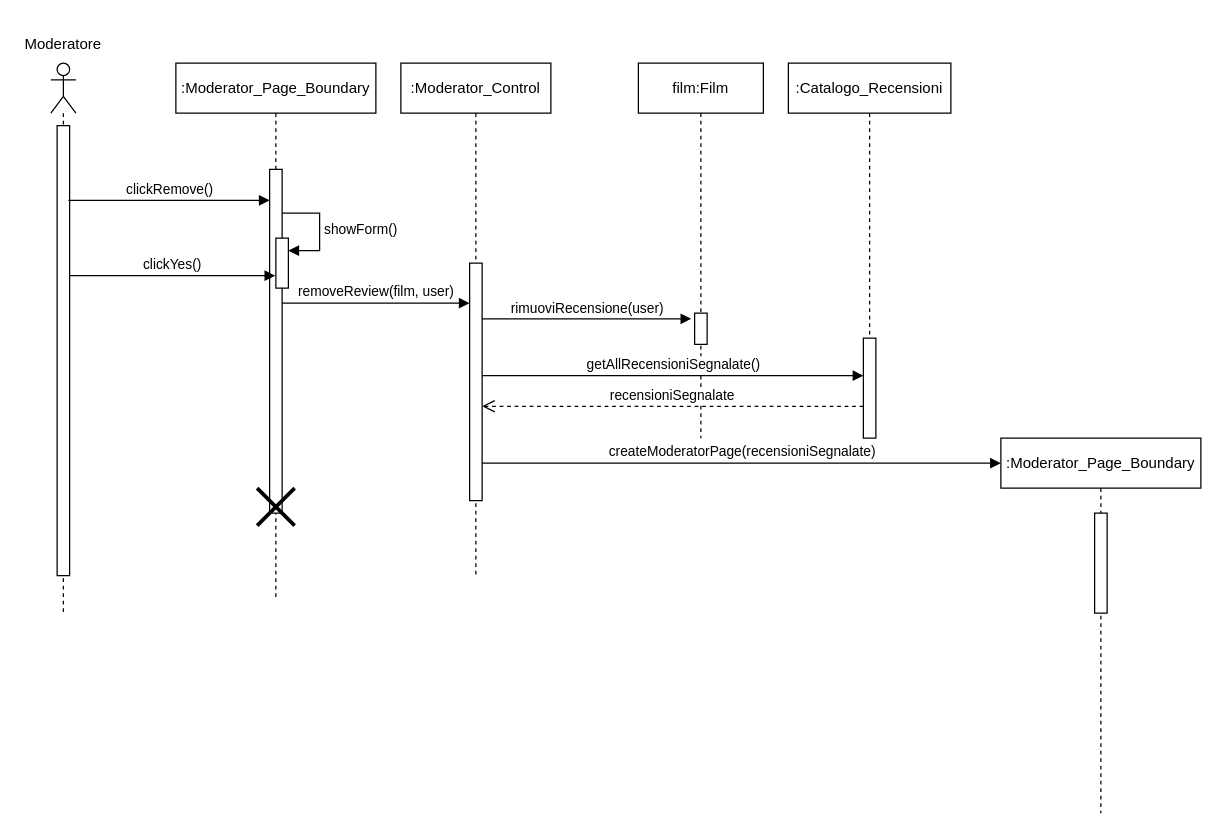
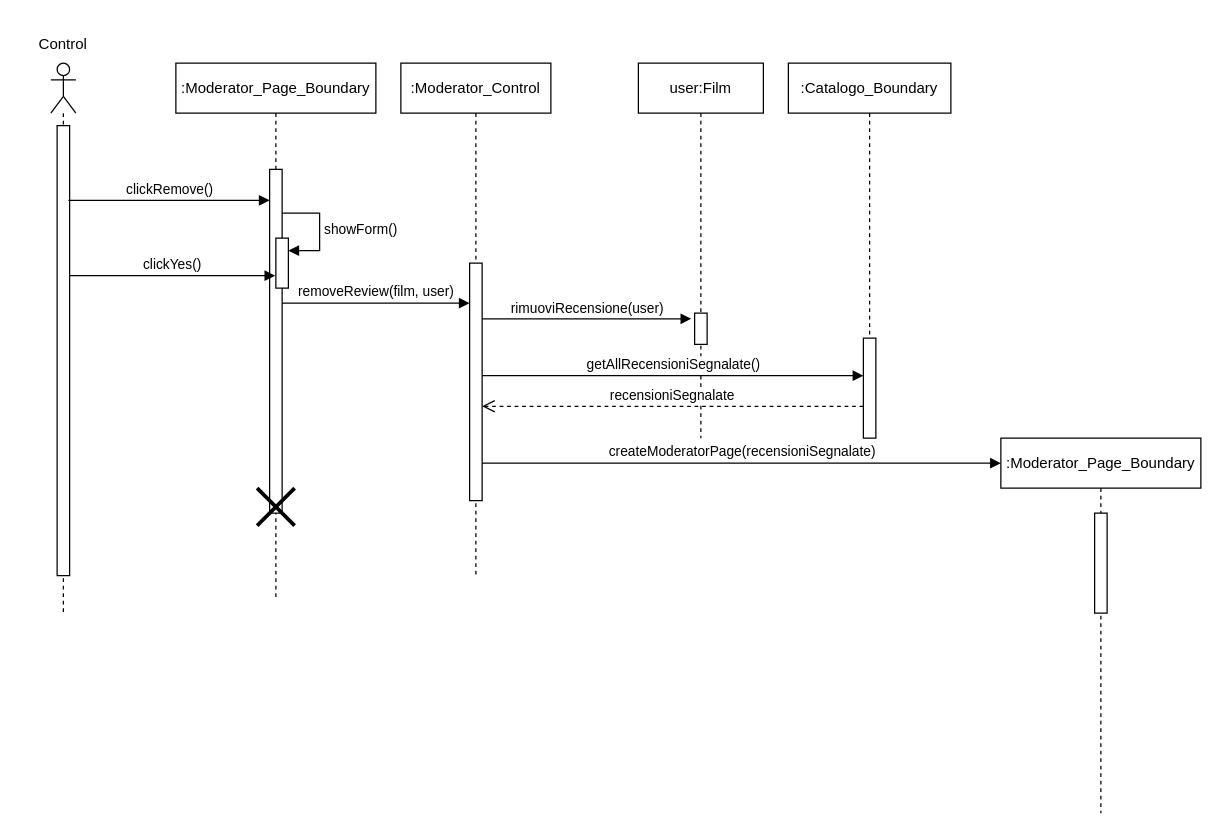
  <mxCell id="0" />
  <mxCell id="1" parent="0" />
  <mxCell id="2" value="" style="shape=umlLifeline;perimeter=lifelinePerimeter;whiteSpace=wrap;html=1;container=1;dropTarget=0;collapsible=0;recursiveResize=0;outlineConnect=0;portConstraint=eastwest;newEdgeStyle={&quot;curved&quot;:0,&quot;rounded&quot;:0};participant=umlActor;" parent="1" vertex="1"><mxGeometry x="40" y="50" width="20" height="440" as="geometry" /></mxCell>
  <mxCell id="3" value="" style="html=1;points=[[0,0,0,0,5],[0,1,0,0,-5],[1,0,0,0,5],[1,1,0,0,-5]];perimeter=orthogonalPerimeter;outlineConnect=0;targetShapes=umlLifeline;portConstraint=eastwest;newEdgeStyle={&quot;curved&quot;:0,&quot;rounded&quot;:0};" parent="2" vertex="1"><mxGeometry x="5" y="50" width="10" height="360" as="geometry" /></mxCell>
- <mxCell id="4" value="Moderatore" style="text;html=1;align=center;verticalAlign=middle;whiteSpace=wrap;rounded=0;" parent="1" vertex="1"><mxGeometry x="20" y="20" width="60" height="30" as="geometry" /></mxCell>
+ <mxCell id="4" value="Control" style="text;html=1;align=center;verticalAlign=middle;whiteSpace=wrap;rounded=0;" parent="1" vertex="1"><mxGeometry x="20" y="20" width="60" height="30" as="geometry" /></mxCell>
  <mxCell id="5" value="clickRemove()" style="html=1;verticalAlign=bottom;endArrow=block;curved=0;rounded=0;exitX=0.8;exitY=0.166;exitDx=0;exitDy=0;exitPerimeter=0;" parent="1" target="7" edge="1"><mxGeometry width="80" relative="1" as="geometry"><mxPoint x="54" y="159.76" as="sourcePoint" /><mxPoint x="210" y="160" as="targetPoint" /></mxGeometry></mxCell>
  <mxCell id="6" value=":Moderator_Page_Boundary" style="shape=umlLifeline;perimeter=lifelinePerimeter;whiteSpace=wrap;html=1;container=1;dropTarget=0;collapsible=0;recursiveResize=0;outlineConnect=0;portConstraint=eastwest;newEdgeStyle={&quot;curved&quot;:0,&quot;rounded&quot;:0};" parent="1" vertex="1"><mxGeometry x="140" y="50" width="160" height="430" as="geometry" /></mxCell>
  <mxCell id="7" value="" style="html=1;points=[[0,0,0,0,5],[0,1,0,0,-5],[1,0,0,0,5],[1,1,0,0,-5]];perimeter=orthogonalPerimeter;outlineConnect=0;targetShapes=umlLifeline;portConstraint=eastwest;newEdgeStyle={&quot;curved&quot;:0,&quot;rounded&quot;:0};" parent="6" vertex="1"><mxGeometry x="75" y="85" width="10" height="275" as="geometry" /></mxCell>
  <mxCell id="8" value="" style="html=1;points=[[0,0,0,0,5],[0,1,0,0,-5],[1,0,0,0,5],[1,1,0,0,-5]];perimeter=orthogonalPerimeter;outlineConnect=0;targetShapes=umlLifeline;portConstraint=eastwest;newEdgeStyle={&quot;curved&quot;:0,&quot;rounded&quot;:0};" parent="6" vertex="1"><mxGeometry x="80" y="140" width="10" height="40" as="geometry" /></mxCell>
  <mxCell id="9" value="showForm()" style="html=1;align=left;spacingLeft=2;endArrow=block;rounded=0;edgeStyle=orthogonalEdgeStyle;curved=0;rounded=0;" parent="6" target="8" edge="1"><mxGeometry relative="1" as="geometry"><mxPoint x="85" y="120" as="sourcePoint" /><Array as="points"><mxPoint x="115" y="150" /></Array></mxGeometry></mxCell>
  <mxCell id="10" value="" style="shape=umlDestroy;whiteSpace=wrap;html=1;strokeWidth=3;targetShapes=umlLifeline;" parent="6" vertex="1"><mxGeometry x="65" y="340" width="30" height="30" as="geometry" /></mxCell>
  <mxCell id="11" value="removeReview(film, user)" style="html=1;verticalAlign=bottom;endArrow=block;curved=0;rounded=0;" parent="1" edge="1"><mxGeometry width="80" relative="1" as="geometry"><mxPoint x="225" y="242" as="sourcePoint" /><mxPoint x="375" y="242" as="targetPoint" /><Array as="points"><mxPoint x="280" y="242" /></Array></mxGeometry></mxCell>
  <mxCell id="12" value=":Moderator_Control" style="shape=umlLifeline;perimeter=lifelinePerimeter;whiteSpace=wrap;html=1;container=1;dropTarget=0;collapsible=0;recursiveResize=0;outlineConnect=0;portConstraint=eastwest;newEdgeStyle={&quot;curved&quot;:0,&quot;rounded&quot;:0};" parent="1" vertex="1"><mxGeometry x="320" y="50" width="120" height="410" as="geometry" /></mxCell>
  <mxCell id="13" value="" style="html=1;points=[[0,0,0,0,5],[0,1,0,0,-5],[1,0,0,0,5],[1,1,0,0,-5]];perimeter=orthogonalPerimeter;outlineConnect=0;targetShapes=umlLifeline;portConstraint=eastwest;newEdgeStyle={&quot;curved&quot;:0,&quot;rounded&quot;:0};" parent="12" vertex="1"><mxGeometry x="55" y="160" width="10" height="190" as="geometry" /></mxCell>
  <mxCell id="14" value="rimuoviRecensione(user)" style="html=1;verticalAlign=bottom;endArrow=block;curved=0;rounded=0;entryX=-0.267;entryY=0.238;entryDx=0;entryDy=0;entryPerimeter=0;" parent="1" edge="1"><mxGeometry width="80" relative="1" as="geometry"><mxPoint x="385" y="254.52" as="sourcePoint" /><mxPoint x="552.33" y="254.52" as="targetPoint" /></mxGeometry></mxCell>
- <mxCell id="15" value="film:Film" style="shape=umlLifeline;perimeter=lifelinePerimeter;whiteSpace=wrap;html=1;container=1;dropTarget=0;collapsible=0;recursiveResize=0;outlineConnect=0;portConstraint=eastwest;newEdgeStyle={&quot;curved&quot;:0,&quot;rounded&quot;:0};" parent="1" vertex="1"><mxGeometry x="510" y="50" width="100" height="300" as="geometry" /></mxCell>
+ <mxCell id="15" value="user:Film" style="shape=umlLifeline;perimeter=lifelinePerimeter;whiteSpace=wrap;html=1;container=1;dropTarget=0;collapsible=0;recursiveResize=0;outlineConnect=0;portConstraint=eastwest;newEdgeStyle={&quot;curved&quot;:0,&quot;rounded&quot;:0};" parent="1" vertex="1"><mxGeometry x="510" y="50" width="100" height="300" as="geometry" /></mxCell>
  <mxCell id="16" value="" style="html=1;points=[[0,0,0,0,5],[0,1,0,0,-5],[1,0,0,0,5],[1,1,0,0,-5]];perimeter=orthogonalPerimeter;outlineConnect=0;targetShapes=umlLifeline;portConstraint=eastwest;newEdgeStyle={&quot;curved&quot;:0,&quot;rounded&quot;:0};" parent="15" vertex="1"><mxGeometry x="45" y="200" width="10" height="25" as="geometry" /></mxCell>
  <mxCell id="17" value="getAllRecensioniSegnalate()" style="html=1;verticalAlign=bottom;endArrow=block;curved=0;rounded=0;" parent="1" edge="1" target="19"><mxGeometry width="80" relative="1" as="geometry"><mxPoint x="385" y="300" as="sourcePoint" /><mxPoint x="700" y="300" as="targetPoint" /></mxGeometry></mxCell>
- <mxCell id="18" value=":Catalogo_Recensioni" style="shape=umlLifeline;perimeter=lifelinePerimeter;whiteSpace=wrap;html=1;container=1;dropTarget=0;collapsible=0;recursiveResize=0;outlineConnect=0;portConstraint=eastwest;newEdgeStyle={&quot;curved&quot;:0,&quot;rounded&quot;:0};" parent="1" vertex="1"><mxGeometry x="630" y="50" width="130" height="300" as="geometry" /></mxCell>
+ <mxCell id="18" value=":Catalogo_Boundary" style="shape=umlLifeline;perimeter=lifelinePerimeter;whiteSpace=wrap;html=1;container=1;dropTarget=0;collapsible=0;recursiveResize=0;outlineConnect=0;portConstraint=eastwest;newEdgeStyle={&quot;curved&quot;:0,&quot;rounded&quot;:0};" parent="1" vertex="1"><mxGeometry x="630" y="50" width="130" height="300" as="geometry" /></mxCell>
  <mxCell id="19" value="" style="html=1;points=[[0,0,0,0,5],[0,1,0,0,-5],[1,0,0,0,5],[1,1,0,0,-5]];perimeter=orthogonalPerimeter;outlineConnect=0;targetShapes=umlLifeline;portConstraint=eastwest;newEdgeStyle={&quot;curved&quot;:0,&quot;rounded&quot;:0};" parent="18" vertex="1"><mxGeometry x="60" y="220" width="10" height="80" as="geometry" /></mxCell>
  <mxCell id="20" value="recensioniSegnalate" style="html=1;verticalAlign=bottom;endArrow=open;dashed=1;endSize=8;curved=0;rounded=0;" parent="1" edge="1" source="19"><mxGeometry relative="1" as="geometry"><mxPoint x="700" y="324.5" as="sourcePoint" /><mxPoint x="385" y="324.5" as="targetPoint" /></mxGeometry></mxCell>
  <mxCell id="21" value=":Moderator_Page_Boundary" style="shape=umlLifeline;perimeter=lifelinePerimeter;whiteSpace=wrap;html=1;container=1;dropTarget=0;collapsible=0;recursiveResize=0;outlineConnect=0;portConstraint=eastwest;newEdgeStyle={&quot;curved&quot;:0,&quot;rounded&quot;:0};" parent="1" vertex="1"><mxGeometry x="800" y="350" width="160" height="300" as="geometry" /></mxCell>
  <mxCell id="22" value="" style="html=1;points=[[0,0,0,0,5],[0,1,0,0,-5],[1,0,0,0,5],[1,1,0,0,-5]];perimeter=orthogonalPerimeter;outlineConnect=0;targetShapes=umlLifeline;portConstraint=eastwest;newEdgeStyle={&quot;curved&quot;:0,&quot;rounded&quot;:0};" parent="21" vertex="1"><mxGeometry x="75" y="60" width="10" height="80" as="geometry" /></mxCell>
  <mxCell id="23" value="createModeratorPage(recensioniSegnalate)" style="html=1;verticalAlign=bottom;endArrow=block;curved=0;rounded=0;" parent="1" edge="1"><mxGeometry width="80" relative="1" as="geometry"><mxPoint x="385" y="369.9" as="sourcePoint" /><mxPoint x="800" y="370" as="targetPoint" /></mxGeometry></mxCell>
  <mxCell id="24" value="clickYes()" style="html=1;verticalAlign=bottom;endArrow=block;curved=0;rounded=0;" parent="1" edge="1"><mxGeometry width="80" relative="1" as="geometry"><mxPoint x="55" y="220" as="sourcePoint" /><mxPoint x="219.5" y="220" as="targetPoint" /></mxGeometry></mxCell>
